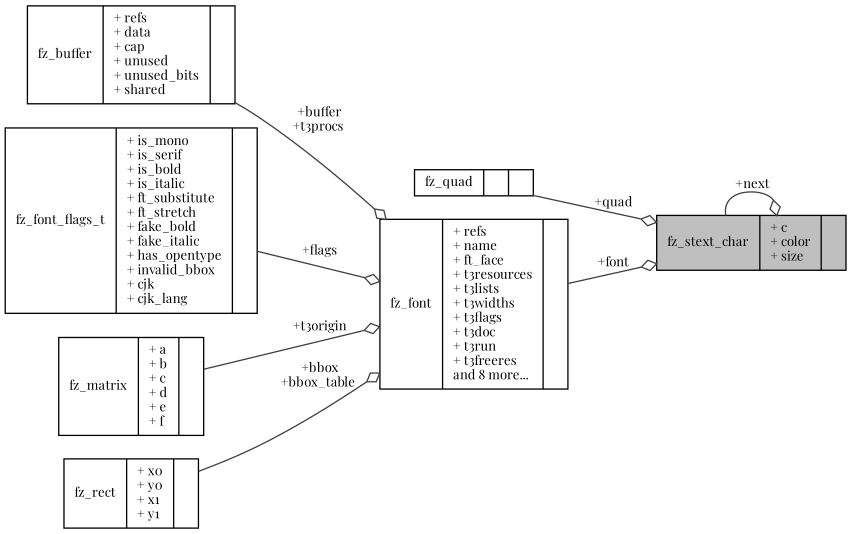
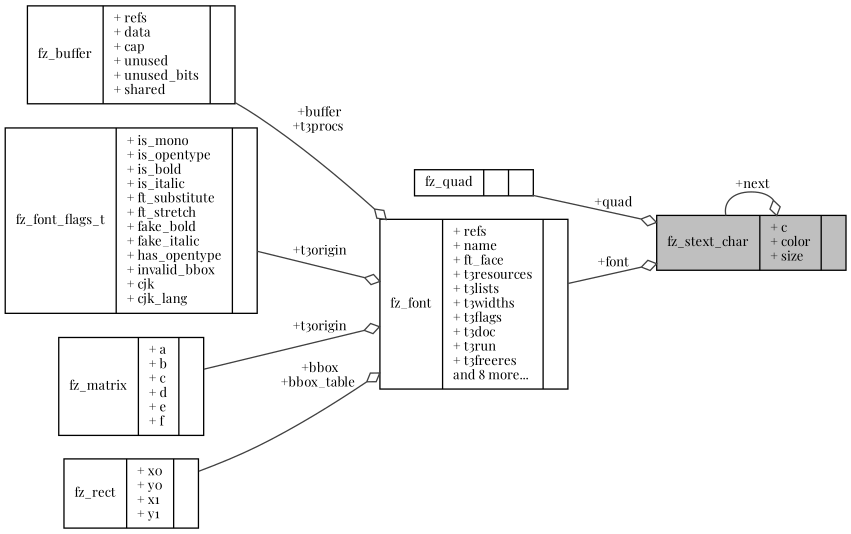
  digraph {
    fontname="Playfair Display"
    rankdir=LR
    node [color=black fillcolor=white fontname="Playfair Display" fontsize=10 shape=record style=filled]
    edge [arrowhead=odiamond color=grey25 fontname="Playfair Display" fontsize=10 labelfontname=Helvetica labelfontsize=10 style=solid]
    n1 [fillcolor=grey75 fontcolor=black height=0.2 label="{fz_stext_char\n|+ c\l+ color\l+ size\l|}" width=0.4]
    n2 [height=0.2 label="{fz_quad\n||}" width=0.4]
    n3 [height=0.2 label="{fz_font\n|+ refs\l+ name\l+ ft_face\l+ t3resources\l+ t3lists\l+ t3widths\l+ t3flags\l+ t3doc\l+ t3run\l+ t3freeres\land 8 more...\l|}" width=0.4]
    n4 [height=0.2 label="{fz_buffer\n|+ refs\l+ data\l+ cap\l+ unused\l+ unused_bits\l+ shared\l|}" width=0.4]
-   n5 [height=0.2 label="{fz_font_flags_t\n|+ is_mono\l+ is_serif\l+ is_bold\l+ is_italic\l+ ft_substitute\l+ ft_stretch\l+ fake_bold\l+ fake_italic\l+ has_opentype\l+ invalid_bbox\l+ cjk\l+ cjk_lang\l|}" width=0.4]
+   n5 [height=0.2 label="{fz_font_flags_t\n|+ is_mono\l+ is_opentype\l+ is_bold\l+ is_italic\l+ ft_substitute\l+ ft_stretch\l+ fake_bold\l+ fake_italic\l+ has_opentype\l+ invalid_bbox\l+ cjk\l+ cjk_lang\l|}" width=0.4]
    n6 [height=0.2 label="{fz_matrix\n|+ a\l+ b\l+ c\l+ d\l+ e\l+ f\l|}" width=0.4]
    n7 [height=0.2 label="{fz_rect\n|+ x0\l+ y0\l+ x1\l+ y1\l|}" width=0.4]
    n1 -> n1 [label=" +next"]
    n2 -> n1 [label=" +quad"]
    n3 -> n1 [label=" +font"]
    n4 -> n3 [label=" +buffer\n+t3procs"]
-   n5 -> n3 [label=" +flags"]
+   n5 -> n3 [label=" +t3origin"]
    n6 -> n3 [label=" +t3origin"]
    n7 -> n3 [label=" +bbox\n+bbox_table"]
  }
